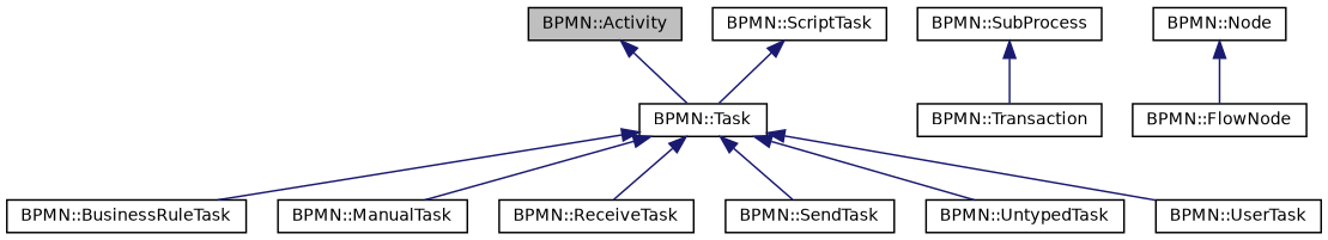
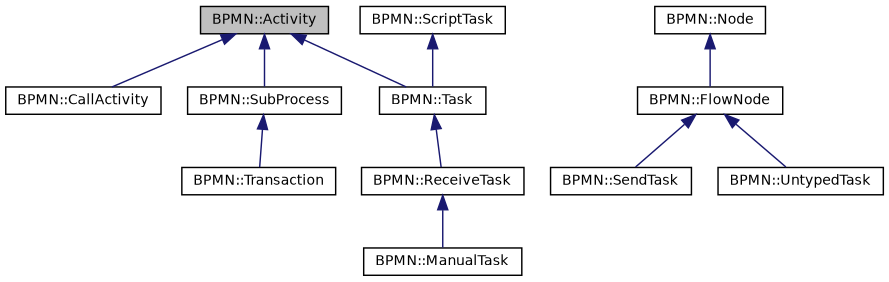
  digraph {
    rankdir=TB
    node [color=black fillcolor=white fontname=Helvetica fontsize=10 shape=record style=filled]
    edge [color=midnightblue dir=back fontname=Helvetica fontsize=10 labelfontname=Helvetica labelfontsize=10 style=solid]
    n1 [fillcolor=grey75 fontcolor=black height=0.2 label="BPMN::Activity" width=0.4]
+   n2 [height=0.2 label="BPMN::CallActivity" width=0.4]
    n3 [height=0.2 label="BPMN::SubProcess" width=0.4]
    n4 [height=0.2 label="BPMN::Task" width=0.4]
    n5 [height=0.2 label="BPMN::Transaction" width=0.4]
-   n6 [height=0.2 label="BPMN::BusinessRuleTask" width=0.4]
    n7 [height=0.2 label="BPMN::ManualTask" width=0.4]
    n8 [height=0.2 label="BPMN::ReceiveTask" width=0.4]
    n9 [height=0.2 label="BPMN::SendTask" width=0.4]
    n10 [height=0.2 label="BPMN::UntypedTask" width=0.4]
-   n11 [height=0.2 label="BPMN::UserTask" width=0.4]
    n12 [height=0.2 label="BPMN::FlowNode" width=0.4]
    n13 [height=0.2 label="BPMN::Node" width=0.4]
    n14 [height=0.2 label="BPMN::ScriptTask" width=0.4]
+   n1 -> n2
+   n1 -> n3
    n1 -> n4
    n3 -> n5
-   n4 -> n6
-   n4 -> n7
+   n8 -> n7
    n4 -> n8
-   n4 -> n9
-   n4 -> n10
-   n4 -> n11
+   n12 -> n9
+   n12 -> n10
    n13 -> n12
    n14 -> n4
  }
